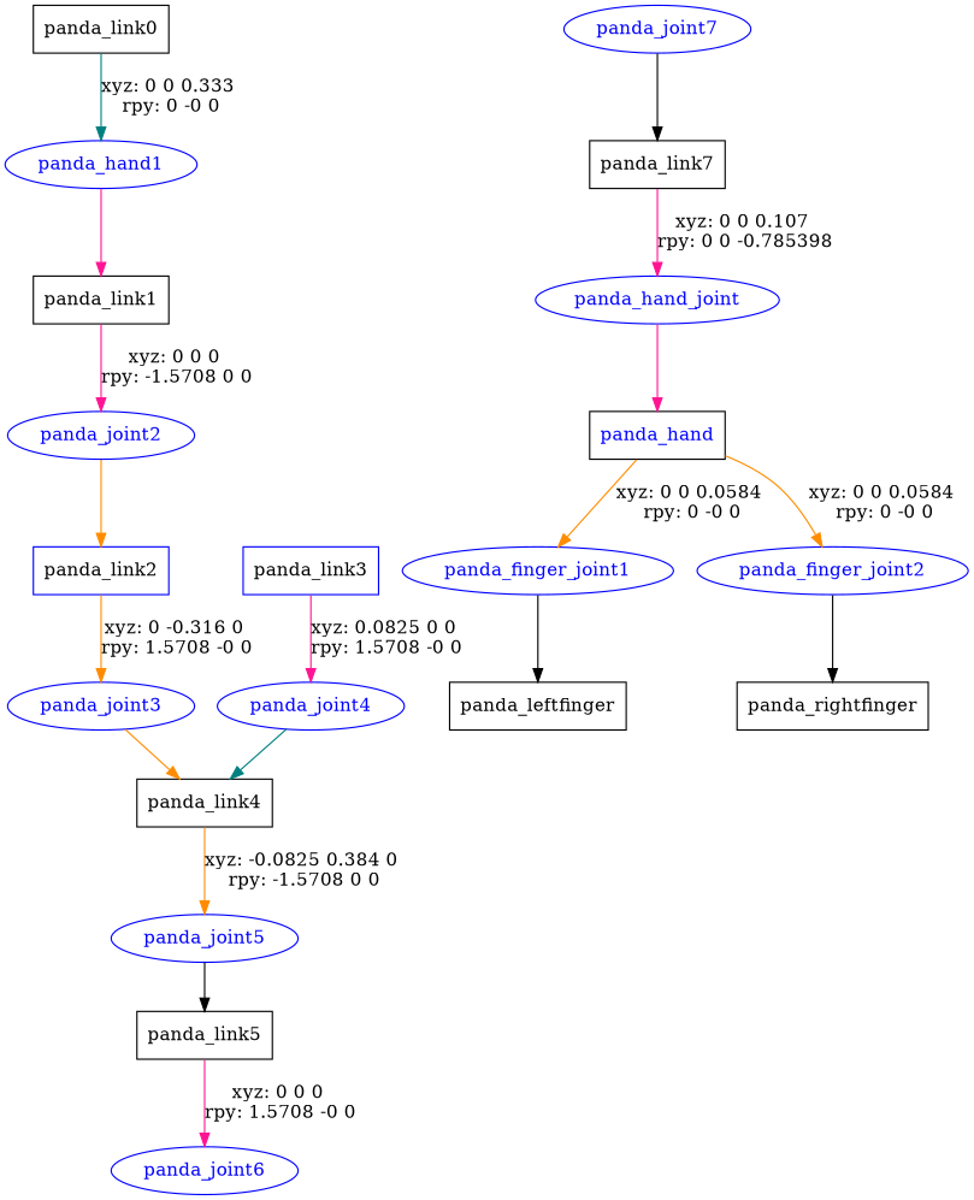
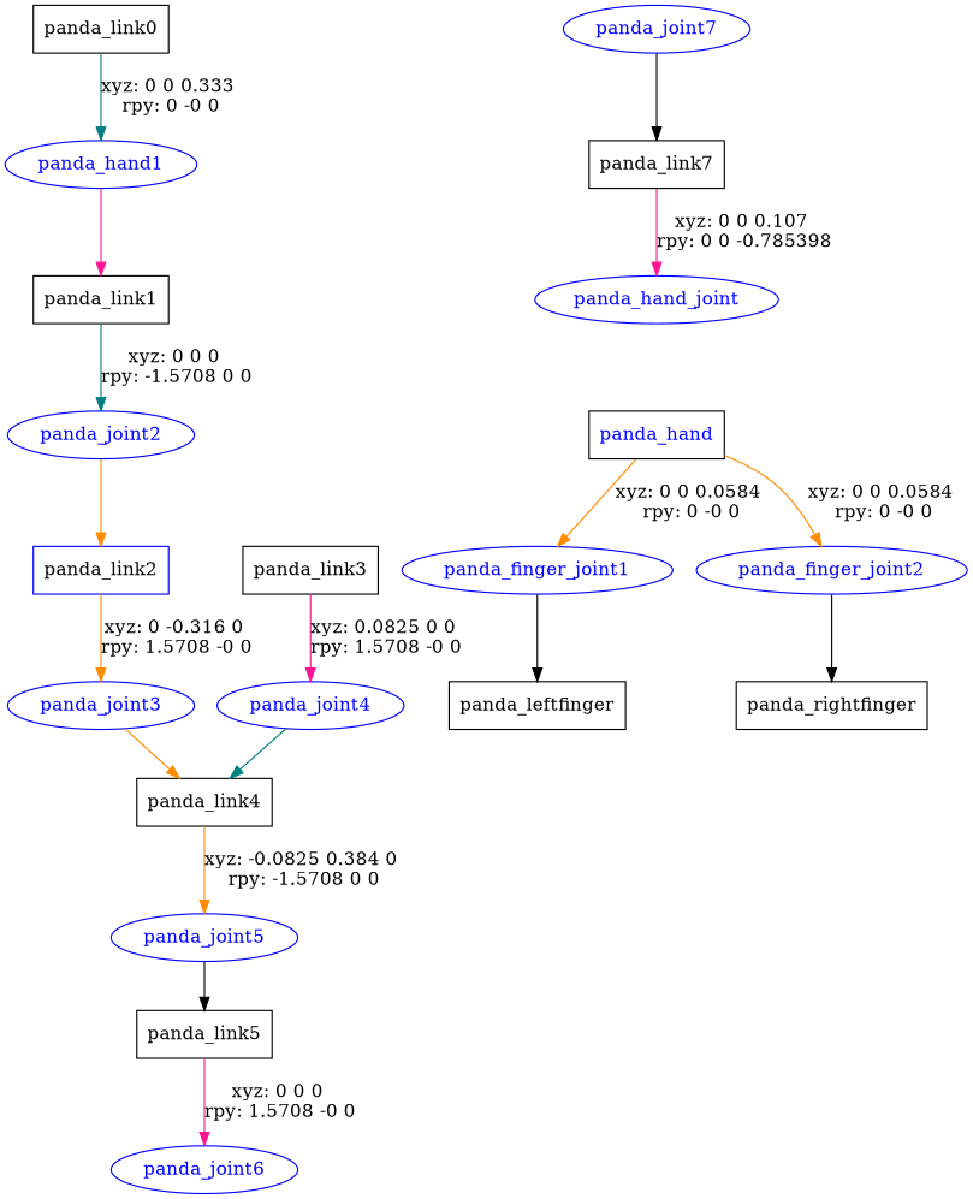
  digraph {
    node [shape=box color=blue fontcolor=blue]
    edge [color=darkorange]
    n1 [label=panda_link0 color="" fontcolor=""]
    n2 [label=panda_hand1 shape=ellipse]
    n3 [label=panda_link1 color="" fontcolor=""]
    panda_joint2 [shape=ellipse]
    n5 [label=panda_link2 fontcolor=""]
    panda_joint3 [shape=ellipse]
    n7 [label=panda_link4 color="" fontcolor=""]
-   n8 [label=panda_link3 fontcolor=""]
+   n8 [label=panda_link3 color="" fontcolor=""]
    panda_joint4 [shape=ellipse]
    panda_joint5 [shape=ellipse]
    n11 [label=panda_link5 color="" fontcolor=""]
    panda_joint6 [shape=ellipse]
    panda_joint7 [shape=ellipse]
    n14 [label=panda_link7 color="" fontcolor=""]
    panda_hand_joint [shape=ellipse]
    n16 [label=panda_hand color=""]
    panda_finger_joint1 [shape=ellipse]
    panda_finger_joint2 [shape=ellipse]
    n19 [label=panda_leftfinger color="" fontcolor=""]
    n20 [label=panda_rightfinger color="" fontcolor=""]
    n1 -> n2 [color=teal label="xyz: 0 0 0.333 \nrpy: 0 -0 0"]
    n2 -> n3 [color=deeppink]
-   n3 -> panda_joint2 [color=deeppink label="xyz: 0 0 0 \nrpy: -1.5708 0 0"]
+   n3 -> panda_joint2 [color=teal label="xyz: 0 0 0 \nrpy: -1.5708 0 0"]
    panda_joint2 -> n5
    n5 -> panda_joint3 [label="xyz: 0 -0.316 0 \nrpy: 1.5708 -0 0"]
    panda_joint3 -> n7
    n7 -> panda_joint5 [label="xyz: -0.0825 0.384 0 \nrpy: -1.5708 0 0"]
    n8 -> panda_joint4 [color=deeppink label="xyz: 0.0825 0 0 \nrpy: 1.5708 -0 0"]
    panda_joint4 -> n7 [color=teal]
    panda_joint5 -> n11 [color=black]
    n11 -> panda_joint6 [color=deeppink label="xyz: 0 0 0 \nrpy: 1.5708 -0 0"]
    panda_joint7 -> n14 [color=black]
    n14 -> panda_hand_joint [color=deeppink label="xyz: 0 0 0.107 \nrpy: 0 0 -0.785398"]
-   panda_hand_joint -> n16 [color=deeppink]
    n16 -> panda_finger_joint1 [label="xyz: 0 0 0.0584 \nrpy: 0 -0 0"]
    n16 -> panda_finger_joint2 [label="xyz: 0 0 0.0584 \nrpy: 0 -0 0"]
    panda_finger_joint1 -> n19 [color=black]
    panda_finger_joint2 -> n20 [color=black]
  }
